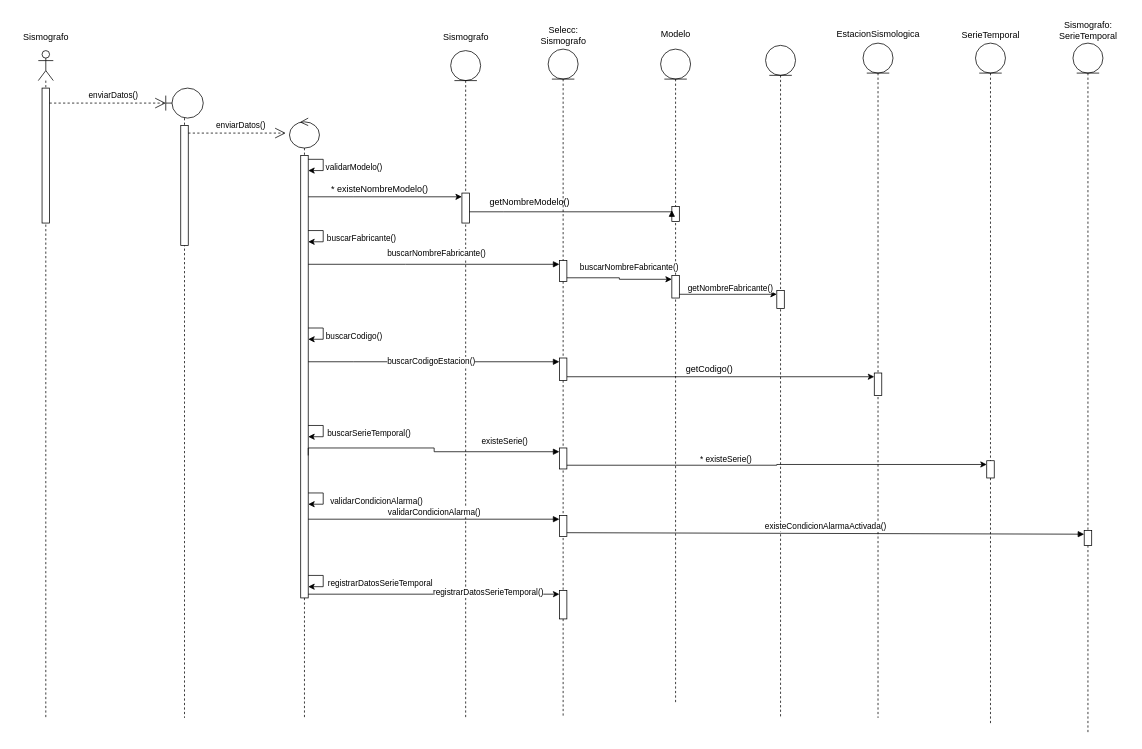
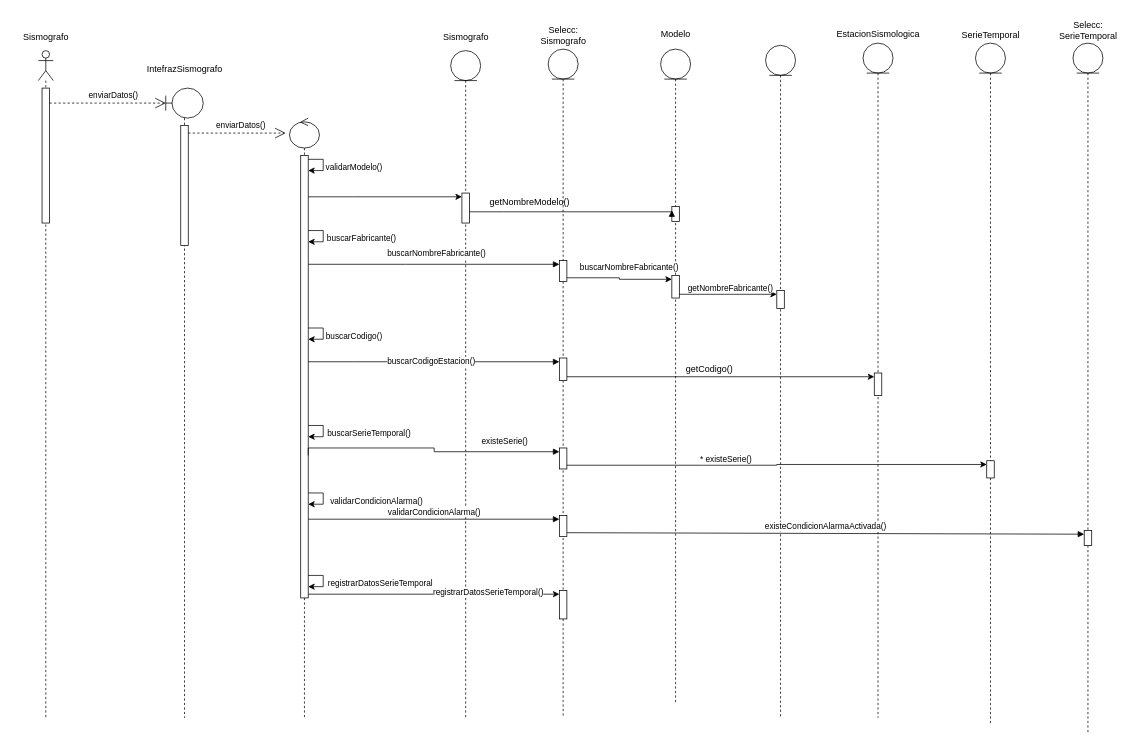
  <mxCell id="0" />
  <mxCell id="1" parent="0" />
  <mxCell id="2" value="" style="shape=umlLifeline;perimeter=lifelinePerimeter;whiteSpace=wrap;html=1;container=1;dropTarget=0;collapsible=0;recursiveResize=0;outlineConnect=0;portConstraint=eastwest;newEdgeStyle={&quot;curved&quot;:0,&quot;rounded&quot;:0};participant=umlActor;" vertex="1" parent="1"><mxGeometry x="50" y="67" width="20" height="890" as="geometry" /></mxCell>
  <mxCell id="3" value="" style="html=1;points=[[0,0,0,0,5],[0,1,0,0,-5],[1,0,0,0,5],[1,1,0,0,-5]];perimeter=orthogonalPerimeter;outlineConnect=0;targetShapes=umlLifeline;portConstraint=eastwest;newEdgeStyle={&quot;curved&quot;:0,&quot;rounded&quot;:0};" vertex="1" parent="2"><mxGeometry x="5" y="50" width="10" height="180" as="geometry" /></mxCell>
  <mxCell id="4" value="Sismografo" style="text;html=1;align=center;verticalAlign=middle;resizable=0;points=[];autosize=1;strokeColor=none;fillColor=none;" vertex="1" parent="1"><mxGeometry x="20" y="35" width="80" height="30" as="geometry" /></mxCell>
  <mxCell id="5" value="" style="shape=umlLifeline;perimeter=lifelinePerimeter;whiteSpace=wrap;html=1;container=1;dropTarget=0;collapsible=0;recursiveResize=0;outlineConnect=0;portConstraint=eastwest;newEdgeStyle={&quot;curved&quot;:0,&quot;rounded&quot;:0};participant=umlBoundary;" vertex="1" parent="1"><mxGeometry x="220" y="117" width="50" height="840" as="geometry" /></mxCell>
  <mxCell id="6" value="" style="html=1;points=[[0,0,0,0,5],[0,1,0,0,-5],[1,0,0,0,5],[1,1,0,0,-5]];perimeter=orthogonalPerimeter;outlineConnect=0;targetShapes=umlLifeline;portConstraint=eastwest;newEdgeStyle={&quot;curved&quot;:0,&quot;rounded&quot;:0};" vertex="1" parent="5"><mxGeometry x="20" y="50" width="10" height="160" as="geometry" /></mxCell>
+ <mxCell id="7" value="IntefrazSismografo" style="text;html=1;align=center;verticalAlign=middle;resizable=0;points=[];autosize=1;strokeColor=none;fillColor=none;" vertex="1" parent="1"><mxGeometry x="185" y="77" width="120" height="30" as="geometry" /></mxCell>
  <mxCell id="8" value="" style="shape=umlLifeline;perimeter=lifelinePerimeter;whiteSpace=wrap;html=1;container=1;dropTarget=0;collapsible=0;recursiveResize=0;outlineConnect=0;portConstraint=eastwest;newEdgeStyle={&quot;curved&quot;:0,&quot;rounded&quot;:0};participant=umlControl;" vertex="1" parent="1"><mxGeometry x="385" y="157" width="40" height="800" as="geometry" /></mxCell>
  <mxCell id="9" value="" style="html=1;points=[[0,0,0,0,5],[0,1,0,0,-5],[1,0,0,0,5],[1,1,0,0,-5]];perimeter=orthogonalPerimeter;outlineConnect=0;targetShapes=umlLifeline;portConstraint=eastwest;newEdgeStyle={&quot;curved&quot;:0,&quot;rounded&quot;:0};" vertex="1" parent="8"><mxGeometry x="15" y="50" width="10" height="590" as="geometry" /></mxCell>
  <mxCell id="10" style="edgeStyle=orthogonalEdgeStyle;rounded=0;orthogonalLoop=1;jettySize=auto;html=1;curved=0;exitX=1;exitY=0;exitDx=0;exitDy=5;exitPerimeter=0;" edge="1" parent="8" source="9" target="9"><mxGeometry relative="1" as="geometry"><mxPoint x="45" y="80" as="targetPoint" /><Array as="points"><mxPoint x="45" y="55" /><mxPoint x="45" y="70" /></Array></mxGeometry></mxCell>
  <mxCell id="11" value="validarModelo()" style="edgeLabel;html=1;align=center;verticalAlign=middle;resizable=0;points=[];" vertex="1" connectable="0" parent="10"><mxGeometry x="0.077" y="1" relative="1" as="geometry"><mxPoint x="39" as="offset" /></mxGeometry></mxCell>
  <mxCell id="12" value="enviarDatos()" style="endArrow=open;endSize=12;dashed=1;html=1;rounded=0;" edge="1" parent="1" source="3"><mxGeometry x="0.097" y="10" width="160" relative="1" as="geometry"><mxPoint x="90" y="137" as="sourcePoint" /><mxPoint x="220" y="137" as="targetPoint" /><mxPoint as="offset" /></mxGeometry></mxCell>
  <mxCell id="13" value="enviarDatos()" style="endArrow=open;endSize=12;dashed=1;html=1;rounded=0;" edge="1" parent="1"><mxGeometry x="0.077" y="10" width="160" relative="1" as="geometry"><mxPoint x="250" y="177" as="sourcePoint" /><mxPoint x="380" y="177" as="targetPoint" /><mxPoint as="offset" /></mxGeometry></mxCell>
  <mxCell id="14" value="" style="shape=umlLifeline;perimeter=lifelinePerimeter;whiteSpace=wrap;html=1;container=1;dropTarget=0;collapsible=0;recursiveResize=0;outlineConnect=0;portConstraint=eastwest;newEdgeStyle={&quot;curved&quot;:0,&quot;rounded&quot;:0};participant=umlEntity;" vertex="1" parent="1"><mxGeometry x="600" y="67" width="40" height="890" as="geometry" /></mxCell>
  <mxCell id="15" value="" style="html=1;points=[[0,0,0,0,5],[0,1,0,0,-5],[1,0,0,0,5],[1,1,0,0,-5]];perimeter=orthogonalPerimeter;outlineConnect=0;targetShapes=umlLifeline;portConstraint=eastwest;newEdgeStyle={&quot;curved&quot;:0,&quot;rounded&quot;:0};" vertex="1" parent="14"><mxGeometry x="15" y="190" width="10" height="40" as="geometry" /></mxCell>
  <mxCell id="16" style="edgeStyle=orthogonalEdgeStyle;rounded=0;orthogonalLoop=1;jettySize=auto;html=1;curved=0;entryX=0;entryY=0;entryDx=0;entryDy=5;entryPerimeter=0;" edge="1" parent="1" source="9" target="15"><mxGeometry relative="1" as="geometry"><mxPoint x="430" y="267" as="sourcePoint" /><Array as="points"><mxPoint x="470" y="262" /><mxPoint x="470" y="262" /></Array></mxGeometry></mxCell>
- <mxCell id="17" value="* existeNombreModelo()" style="text;html=1;align=center;verticalAlign=middle;resizable=0;points=[];autosize=1;strokeColor=none;fillColor=none;" vertex="1" parent="1"><mxGeometry x="430" y="237" width="150" height="30" as="geometry" /></mxCell>
  <mxCell id="18" value="Sismografo" style="text;html=1;align=center;verticalAlign=middle;resizable=0;points=[];autosize=1;strokeColor=none;fillColor=none;" vertex="1" parent="1"><mxGeometry x="580" y="35" width="80" height="30" as="geometry" /></mxCell>
  <mxCell id="19" value="" style="shape=umlLifeline;perimeter=lifelinePerimeter;whiteSpace=wrap;html=1;container=1;dropTarget=0;collapsible=0;recursiveResize=0;outlineConnect=0;portConstraint=eastwest;newEdgeStyle={&quot;curved&quot;:0,&quot;rounded&quot;:0};participant=umlEntity;" vertex="1" parent="1"><mxGeometry x="880" y="65" width="40" height="872" as="geometry" /></mxCell>
  <mxCell id="20" value="" style="html=1;points=[[0,0,0,0,5],[0,1,0,0,-5],[1,0,0,0,5],[1,1,0,0,-5]];perimeter=orthogonalPerimeter;outlineConnect=0;targetShapes=umlLifeline;portConstraint=eastwest;newEdgeStyle={&quot;curved&quot;:0,&quot;rounded&quot;:0};" vertex="1" parent="19"><mxGeometry x="15" y="210" width="10" height="20" as="geometry" /></mxCell>
  <mxCell id="21" value="" style="html=1;points=[[0,0,0,0,5],[0,1,0,0,-5],[1,0,0,0,5],[1,1,0,0,-5]];perimeter=orthogonalPerimeter;outlineConnect=0;targetShapes=umlLifeline;portConstraint=eastwest;newEdgeStyle={&quot;curved&quot;:0,&quot;rounded&quot;:0};" vertex="1" parent="19"><mxGeometry x="15" y="302" width="10" height="30" as="geometry" /></mxCell>
  <mxCell id="22" value="Modelo" style="text;html=1;align=center;verticalAlign=middle;resizable=0;points=[];autosize=1;strokeColor=none;fillColor=none;" vertex="1" parent="1"><mxGeometry x="870" y="30" width="60" height="30" as="geometry" /></mxCell>
  <mxCell id="23" value="" style="endArrow=block;endFill=1;html=1;edgeStyle=orthogonalEdgeStyle;align=left;verticalAlign=top;rounded=0;entryX=0;entryY=0;entryDx=0;entryDy=5;entryPerimeter=0;" edge="1" parent="1" source="15" target="20"><mxGeometry x="-1" relative="1" as="geometry"><mxPoint x="640" y="286" as="sourcePoint" /><mxPoint x="780" y="286" as="targetPoint" /><Array as="points"><mxPoint x="670" y="282" /><mxPoint x="670" y="282" /></Array></mxGeometry></mxCell>
  <mxCell id="24" value="getNombreModelo()" style="text;html=1;align=center;verticalAlign=middle;resizable=0;points=[];autosize=1;strokeColor=none;fillColor=none;" vertex="1" parent="1"><mxGeometry x="640" y="255" width="130" height="30" as="geometry" /></mxCell>
  <mxCell id="25" style="edgeStyle=orthogonalEdgeStyle;rounded=0;orthogonalLoop=1;jettySize=auto;html=1;curved=0;exitX=1;exitY=0;exitDx=0;exitDy=5;exitPerimeter=0;" edge="1" parent="1"><mxGeometry relative="1" as="geometry"><mxPoint x="410" y="307" as="sourcePoint" /><mxPoint x="410" y="322" as="targetPoint" /><Array as="points"><mxPoint x="430" y="307" /><mxPoint x="430" y="322" /></Array></mxGeometry></mxCell>
  <mxCell id="26" value="buscarFabricante()" style="edgeLabel;html=1;align=center;verticalAlign=middle;resizable=0;points=[];" vertex="1" connectable="0" parent="25"><mxGeometry x="0.077" y="1" relative="1" as="geometry"><mxPoint x="49" as="offset" /></mxGeometry></mxCell>
  <mxCell id="27" value="" style="endArrow=block;endFill=1;html=1;edgeStyle=orthogonalEdgeStyle;align=left;verticalAlign=top;rounded=0;entryX=0;entryY=0;entryDx=0;entryDy=5;entryPerimeter=0;" edge="1" parent="1" source="9" target="43"><mxGeometry x="-1" relative="1" as="geometry"><mxPoint x="420" y="347" as="sourcePoint" /><mxPoint x="745" y="352" as="targetPoint" /><Array as="points"><mxPoint x="540" y="352" /><mxPoint x="540" y="352" /></Array></mxGeometry></mxCell>
  <mxCell id="28" value="buscarNombreFabricante()" style="edgeLabel;html=1;align=center;verticalAlign=middle;resizable=0;points=[];" vertex="1" connectable="0" parent="27"><mxGeometry x="0.005" y="1" relative="1" as="geometry"><mxPoint x="2" y="-14" as="offset" /></mxGeometry></mxCell>
  <mxCell id="29" value="" style="shape=umlLifeline;perimeter=lifelinePerimeter;whiteSpace=wrap;html=1;container=1;dropTarget=0;collapsible=0;recursiveResize=0;outlineConnect=0;portConstraint=eastwest;newEdgeStyle={&quot;curved&quot;:0,&quot;rounded&quot;:0};participant=umlEntity;" vertex="1" parent="1"><mxGeometry x="1020" y="60" width="40" height="897" as="geometry" /></mxCell>
  <mxCell id="30" value="" style="html=1;points=[[0,0,0,0,5],[0,1,0,0,-5],[1,0,0,0,5],[1,1,0,0,-5]];perimeter=orthogonalPerimeter;outlineConnect=0;targetShapes=umlLifeline;portConstraint=eastwest;newEdgeStyle={&quot;curved&quot;:0,&quot;rounded&quot;:0};" vertex="1" parent="29"><mxGeometry x="15" y="327" width="10" height="24" as="geometry" /></mxCell>
  <mxCell id="31" style="edgeStyle=orthogonalEdgeStyle;rounded=0;orthogonalLoop=1;jettySize=auto;html=1;curved=0;entryX=0;entryY=0;entryDx=0;entryDy=5;entryPerimeter=0;exitX=1;exitY=1;exitDx=0;exitDy=-5;exitPerimeter=0;" edge="1" parent="1" source="21" target="30"><mxGeometry relative="1" as="geometry"><mxPoint x="930" y="387" as="sourcePoint" /></mxGeometry></mxCell>
  <mxCell id="32" value="getNombreFabricante()" style="edgeLabel;html=1;align=center;verticalAlign=middle;resizable=0;points=[];" vertex="1" connectable="0" parent="31"><mxGeometry x="-0.237" y="-1" relative="1" as="geometry"><mxPoint x="17" y="-10" as="offset" /></mxGeometry></mxCell>
  <mxCell id="33" value="" style="shape=umlLifeline;perimeter=lifelinePerimeter;whiteSpace=wrap;html=1;container=1;dropTarget=0;collapsible=0;recursiveResize=0;outlineConnect=0;portConstraint=eastwest;newEdgeStyle={&quot;curved&quot;:0,&quot;rounded&quot;:0};participant=umlEntity;" vertex="1" parent="1"><mxGeometry x="1150" y="57" width="40" height="900" as="geometry" /></mxCell>
  <mxCell id="34" value="" style="html=1;points=[[0,0,0,0,5],[0,1,0,0,-5],[1,0,0,0,5],[1,1,0,0,-5]];perimeter=orthogonalPerimeter;outlineConnect=0;targetShapes=umlLifeline;portConstraint=eastwest;newEdgeStyle={&quot;curved&quot;:0,&quot;rounded&quot;:0};" vertex="1" parent="33"><mxGeometry x="15" y="440" width="10" height="30" as="geometry" /></mxCell>
  <mxCell id="35" value="EstacionSismologica" style="text;html=1;align=center;verticalAlign=middle;resizable=0;points=[];autosize=1;strokeColor=none;fillColor=none;" vertex="1" parent="1"><mxGeometry x="1105" y="30" width="130" height="30" as="geometry" /></mxCell>
  <mxCell id="36" style="edgeStyle=orthogonalEdgeStyle;rounded=0;orthogonalLoop=1;jettySize=auto;html=1;curved=0;exitX=1;exitY=0;exitDx=0;exitDy=5;exitPerimeter=0;" edge="1" parent="1"><mxGeometry relative="1" as="geometry"><mxPoint x="410" y="437" as="sourcePoint" /><mxPoint x="410" y="452" as="targetPoint" /><Array as="points"><mxPoint x="430" y="437" /><mxPoint x="430" y="452" /></Array></mxGeometry></mxCell>
  <mxCell id="37" value="buscarCodigo()" style="edgeLabel;html=1;align=center;verticalAlign=middle;resizable=0;points=[];" vertex="1" connectable="0" parent="36"><mxGeometry x="0.077" y="1" relative="1" as="geometry"><mxPoint x="39" as="offset" /></mxGeometry></mxCell>
  <mxCell id="38" value="" style="endArrow=block;endFill=1;html=1;edgeStyle=orthogonalEdgeStyle;align=left;verticalAlign=top;rounded=0;entryX=0;entryY=0;entryDx=0;entryDy=5;entryPerimeter=0;" edge="1" parent="1" source="9" target="44"><mxGeometry x="-1" relative="1" as="geometry"><mxPoint x="420" y="477" as="sourcePoint" /><mxPoint x="580" y="477" as="targetPoint" /><Array as="points"><mxPoint x="470" y="482" /><mxPoint x="470" y="482" /></Array></mxGeometry></mxCell>
  <mxCell id="39" value="buscarCodigoEstacion()" style="edgeLabel;html=1;align=center;verticalAlign=middle;resizable=0;points=[];" vertex="1" connectable="0" parent="38"><mxGeometry x="-0.024" y="1" relative="1" as="geometry"><mxPoint as="offset" /></mxGeometry></mxCell>
  <mxCell id="40" style="edgeStyle=orthogonalEdgeStyle;rounded=0;orthogonalLoop=1;jettySize=auto;html=1;curved=0;exitX=1;exitY=1;exitDx=0;exitDy=-5;exitPerimeter=0;entryX=0;entryY=0;entryDx=0;entryDy=5;entryPerimeter=0;" edge="1" parent="1" source="44" target="34"><mxGeometry relative="1" as="geometry" /></mxCell>
  <mxCell id="41" value="getCodigo()" style="text;html=1;align=center;verticalAlign=middle;resizable=0;points=[];autosize=1;strokeColor=none;fillColor=none;" vertex="1" parent="1"><mxGeometry x="900" y="477" width="90" height="30" as="geometry" /></mxCell>
  <mxCell id="42" value="" style="shape=umlLifeline;perimeter=lifelinePerimeter;whiteSpace=wrap;html=1;container=1;dropTarget=0;collapsible=0;recursiveResize=0;outlineConnect=0;portConstraint=eastwest;newEdgeStyle={&quot;curved&quot;:0,&quot;rounded&quot;:0};participant=umlEntity;" vertex="1" parent="1"><mxGeometry x="730" y="65" width="40" height="892" as="geometry" /></mxCell>
  <mxCell id="43" value="" style="html=1;points=[[0,0,0,0,5],[0,1,0,0,-5],[1,0,0,0,5],[1,1,0,0,-5]];perimeter=orthogonalPerimeter;outlineConnect=0;targetShapes=umlLifeline;portConstraint=eastwest;newEdgeStyle={&quot;curved&quot;:0,&quot;rounded&quot;:0};" vertex="1" parent="42"><mxGeometry x="15" y="282" width="10" height="28" as="geometry" /></mxCell>
  <mxCell id="44" value="" style="html=1;points=[[0,0,0,0,5],[0,1,0,0,-5],[1,0,0,0,5],[1,1,0,0,-5]];perimeter=orthogonalPerimeter;outlineConnect=0;targetShapes=umlLifeline;portConstraint=eastwest;newEdgeStyle={&quot;curved&quot;:0,&quot;rounded&quot;:0};" vertex="1" parent="42"><mxGeometry x="15" y="412" width="10" height="30" as="geometry" /></mxCell>
  <mxCell id="45" value="" style="html=1;points=[[0,0,0,0,5],[0,1,0,0,-5],[1,0,0,0,5],[1,1,0,0,-5]];perimeter=orthogonalPerimeter;outlineConnect=0;targetShapes=umlLifeline;portConstraint=eastwest;newEdgeStyle={&quot;curved&quot;:0,&quot;rounded&quot;:0};" vertex="1" parent="42"><mxGeometry x="15" y="532" width="10" height="28" as="geometry" /></mxCell>
  <mxCell id="46" value="" style="html=1;points=[[0,0,0,0,5],[0,1,0,0,-5],[1,0,0,0,5],[1,1,0,0,-5]];perimeter=orthogonalPerimeter;outlineConnect=0;targetShapes=umlLifeline;portConstraint=eastwest;newEdgeStyle={&quot;curved&quot;:0,&quot;rounded&quot;:0};" vertex="1" parent="42"><mxGeometry x="15" y="622" width="10" height="28" as="geometry" /></mxCell>
  <mxCell id="47" value="" style="html=1;points=[[0,0,0,0,5],[0,1,0,0,-5],[1,0,0,0,5],[1,1,0,0,-5]];perimeter=orthogonalPerimeter;outlineConnect=0;targetShapes=umlLifeline;portConstraint=eastwest;newEdgeStyle={&quot;curved&quot;:0,&quot;rounded&quot;:0};" vertex="1" parent="42"><mxGeometry x="15" y="722" width="10" height="38" as="geometry" /></mxCell>
  <mxCell id="48" value="Selecc:&lt;div&gt;Sismografo&lt;/div&gt;" style="text;html=1;align=center;verticalAlign=middle;resizable=0;points=[];autosize=1;strokeColor=none;fillColor=none;" vertex="1" parent="1"><mxGeometry x="710" y="27" width="80" height="40" as="geometry" /></mxCell>
  <mxCell id="49" style="edgeStyle=orthogonalEdgeStyle;rounded=0;orthogonalLoop=1;jettySize=auto;html=1;curved=0;entryX=0;entryY=0;entryDx=0;entryDy=5;entryPerimeter=0;exitX=1;exitY=1;exitDx=0;exitDy=-5;exitPerimeter=0;" edge="1" parent="1" source="43" target="21"><mxGeometry relative="1" as="geometry"><mxPoint x="780" y="390" as="sourcePoint" /></mxGeometry></mxCell>
  <mxCell id="50" value="buscarNombreFabricante()" style="edgeLabel;html=1;align=center;verticalAlign=middle;resizable=0;points=[];" vertex="1" connectable="0" parent="49"><mxGeometry x="-0.359" y="1" relative="1" as="geometry"><mxPoint x="36" y="-14" as="offset" /></mxGeometry></mxCell>
  <mxCell id="51" style="edgeStyle=orthogonalEdgeStyle;rounded=0;orthogonalLoop=1;jettySize=auto;html=1;curved=0;exitX=1;exitY=0;exitDx=0;exitDy=5;exitPerimeter=0;" edge="1" parent="1"><mxGeometry relative="1" as="geometry"><mxPoint x="410" y="567" as="sourcePoint" /><mxPoint x="410" y="582" as="targetPoint" /><Array as="points"><mxPoint x="430" y="567" /><mxPoint x="430" y="582" /></Array></mxGeometry></mxCell>
  <mxCell id="52" value="buscarSerieTemporal()" style="edgeLabel;html=1;align=center;verticalAlign=middle;resizable=0;points=[];" vertex="1" connectable="0" parent="51"><mxGeometry x="0.077" y="1" relative="1" as="geometry"><mxPoint x="59" as="offset" /></mxGeometry></mxCell>
  <mxCell id="53" value="" style="endArrow=block;endFill=1;html=1;edgeStyle=orthogonalEdgeStyle;align=left;verticalAlign=top;rounded=0;entryX=0;entryY=0;entryDx=0;entryDy=5;entryPerimeter=0;" edge="1" parent="1" target="45"><mxGeometry x="-1" relative="1" as="geometry"><mxPoint x="410" y="607" as="sourcePoint" /><mxPoint x="570" y="607" as="targetPoint" /><Array as="points"><mxPoint x="410" y="597" /><mxPoint x="578" y="597" /><mxPoint x="578" y="602" /></Array></mxGeometry></mxCell>
  <mxCell id="54" value="existeSerie()" style="edgeLabel;html=1;align=center;verticalAlign=middle;resizable=0;points=[];" vertex="1" connectable="0" parent="53"><mxGeometry x="0.188" y="-1" relative="1" as="geometry"><mxPoint x="68" y="-16" as="offset" /></mxGeometry></mxCell>
  <mxCell id="55" value="" style="shape=umlLifeline;perimeter=lifelinePerimeter;whiteSpace=wrap;html=1;container=1;dropTarget=0;collapsible=0;recursiveResize=0;outlineConnect=0;portConstraint=eastwest;newEdgeStyle={&quot;curved&quot;:0,&quot;rounded&quot;:0};participant=umlEntity;" vertex="1" parent="1"><mxGeometry x="1300" y="57" width="40" height="910" as="geometry" /></mxCell>
  <mxCell id="56" value="" style="html=1;points=[[0,0,0,0,5],[0,1,0,0,-5],[1,0,0,0,5],[1,1,0,0,-5]];perimeter=orthogonalPerimeter;outlineConnect=0;targetShapes=umlLifeline;portConstraint=eastwest;newEdgeStyle={&quot;curved&quot;:0,&quot;rounded&quot;:0};" vertex="1" parent="55"><mxGeometry x="15" y="557" width="10" height="23" as="geometry" /></mxCell>
  <mxCell id="57" value="SerieTemporal" style="text;html=1;align=center;verticalAlign=middle;resizable=0;points=[];autosize=1;strokeColor=none;fillColor=none;" vertex="1" parent="1"><mxGeometry x="1270" y="32" width="100" height="30" as="geometry" /></mxCell>
  <mxCell id="58" style="edgeStyle=orthogonalEdgeStyle;rounded=0;orthogonalLoop=1;jettySize=auto;html=1;curved=0;exitX=1;exitY=1;exitDx=0;exitDy=-5;exitPerimeter=0;entryX=0;entryY=0;entryDx=0;entryDy=5;entryPerimeter=0;" edge="1" parent="1" source="45" target="56"><mxGeometry relative="1" as="geometry"><mxPoint x="1330.833" y="620.167" as="targetPoint" /></mxGeometry></mxCell>
  <mxCell id="59" value="* existeSerie()" style="edgeLabel;html=1;align=center;verticalAlign=middle;resizable=0;points=[];" vertex="1" connectable="0" parent="58"><mxGeometry x="-0.304" y="-1" relative="1" as="geometry"><mxPoint x="16" y="-10" as="offset" /></mxGeometry></mxCell>
  <mxCell id="60" style="edgeStyle=orthogonalEdgeStyle;rounded=0;orthogonalLoop=1;jettySize=auto;html=1;curved=0;exitX=1;exitY=0;exitDx=0;exitDy=5;exitPerimeter=0;" edge="1" parent="1"><mxGeometry relative="1" as="geometry"><mxPoint x="410" y="657" as="sourcePoint" /><mxPoint x="410" y="672" as="targetPoint" /><Array as="points"><mxPoint x="430" y="657" /><mxPoint x="430" y="672" /></Array></mxGeometry></mxCell>
  <mxCell id="61" value="validarCondicionAlarma()" style="edgeLabel;html=1;align=center;verticalAlign=middle;resizable=0;points=[];" vertex="1" connectable="0" parent="60"><mxGeometry x="0.077" y="1" relative="1" as="geometry"><mxPoint x="69" as="offset" /></mxGeometry></mxCell>
  <mxCell id="62" value="validarCondicionAlarma()" style="html=1;verticalAlign=bottom;endArrow=block;curved=0;rounded=0;entryX=0;entryY=0;entryDx=0;entryDy=5;entryPerimeter=0;" edge="1" parent="1" source="9" target="46"><mxGeometry width="80" relative="1" as="geometry"><mxPoint x="520" y="697" as="sourcePoint" /><mxPoint x="600" y="697" as="targetPoint" /></mxGeometry></mxCell>
  <mxCell id="63" value="" style="shape=umlLifeline;perimeter=lifelinePerimeter;whiteSpace=wrap;html=1;container=1;dropTarget=0;collapsible=0;recursiveResize=0;outlineConnect=0;portConstraint=eastwest;newEdgeStyle={&quot;curved&quot;:0,&quot;rounded&quot;:0};participant=umlEntity;" vertex="1" parent="1"><mxGeometry x="1430" y="57" width="40" height="920" as="geometry" /></mxCell>
  <mxCell id="64" value="" style="html=1;points=[[0,0,0,0,5],[0,1,0,0,-5],[1,0,0,0,5],[1,1,0,0,-5]];perimeter=orthogonalPerimeter;outlineConnect=0;targetShapes=umlLifeline;portConstraint=eastwest;newEdgeStyle={&quot;curved&quot;:0,&quot;rounded&quot;:0};" vertex="1" parent="63"><mxGeometry x="15" y="650" width="10" height="20" as="geometry" /></mxCell>
- <mxCell id="65" value="Sismografo:&lt;div&gt;SerieTemporal&lt;/div&gt;" style="text;html=1;align=center;verticalAlign=middle;resizable=0;points=[];autosize=1;strokeColor=none;fillColor=none;" vertex="1" parent="1"><mxGeometry x="1400" y="20" width="100" height="40" as="geometry" /></mxCell>
+ <mxCell id="65" value="Selecc:&lt;div&gt;SerieTemporal&lt;/div&gt;" style="text;html=1;align=center;verticalAlign=middle;resizable=0;points=[];autosize=1;strokeColor=none;fillColor=none;" vertex="1" parent="1"><mxGeometry x="1400" y="20" width="100" height="40" as="geometry" /></mxCell>
  <mxCell id="66" value="existeCondicionAlarmaActivada()" style="html=1;verticalAlign=bottom;endArrow=block;curved=0;rounded=0;entryX=0;entryY=0;entryDx=0;entryDy=5;entryPerimeter=0;exitX=1;exitY=1;exitDx=0;exitDy=-5;exitPerimeter=0;" edge="1" parent="1" source="46" target="64"><mxGeometry width="80" relative="1" as="geometry"><mxPoint x="1030" y="757" as="sourcePoint" /><mxPoint x="1110" y="757" as="targetPoint" /></mxGeometry></mxCell>
  <mxCell id="67" style="edgeStyle=orthogonalEdgeStyle;rounded=0;orthogonalLoop=1;jettySize=auto;html=1;curved=0;exitX=1;exitY=0;exitDx=0;exitDy=5;exitPerimeter=0;" edge="1" parent="1"><mxGeometry relative="1" as="geometry"><mxPoint x="410" y="767" as="sourcePoint" /><mxPoint x="410" y="782" as="targetPoint" /><Array as="points"><mxPoint x="430" y="767" /><mxPoint x="430" y="782" /></Array></mxGeometry></mxCell>
  <mxCell id="68" value="registrarDatosSerieTemporal" style="edgeLabel;html=1;align=center;verticalAlign=middle;resizable=0;points=[];" vertex="1" connectable="0" parent="67"><mxGeometry x="0.077" y="1" relative="1" as="geometry"><mxPoint x="74" as="offset" /></mxGeometry></mxCell>
  <mxCell id="69" style="edgeStyle=orthogonalEdgeStyle;rounded=0;orthogonalLoop=1;jettySize=auto;html=1;curved=0;exitX=1;exitY=1;exitDx=0;exitDy=-5;exitPerimeter=0;entryX=0;entryY=0;entryDx=0;entryDy=5;entryPerimeter=0;" edge="1" parent="1" source="9" target="47"><mxGeometry relative="1" as="geometry" /></mxCell>
  <mxCell id="70" value="registrarDatosSerieTemporal()" style="edgeLabel;html=1;align=center;verticalAlign=middle;resizable=0;points=[];" vertex="1" connectable="0" parent="69"><mxGeometry x="0.425" y="3" relative="1" as="geometry"><mxPoint as="offset" /></mxGeometry></mxCell>
